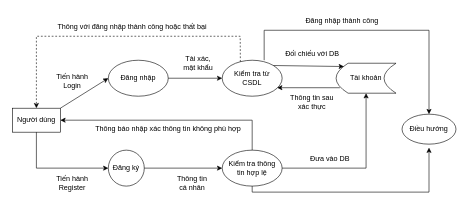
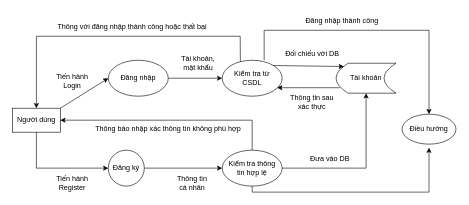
  <mxCell id="0" />
  <mxCell id="1" parent="0" />
  <mxCell id="2" value="Người dùng" style="rounded=0;whiteSpace=wrap;html=1;" vertex="1" parent="1"><mxGeometry x="20" y="180" width="80" height="40" as="geometry" /></mxCell>
  <mxCell id="3" value="Đăng nhập" style="ellipse;whiteSpace=wrap;html=1;" vertex="1" parent="1"><mxGeometry x="180" y="100" width="100" height="60" as="geometry" /></mxCell>
  <mxCell id="4" value="Đăng ký" style="ellipse;whiteSpace=wrap;html=1;" vertex="1" parent="1"><mxGeometry x="180" y="250" width="60" height="60" as="geometry" /></mxCell>
  <mxCell id="5" value="" style="endArrow=classic;html=1;rounded=0;exitX=1;exitY=0;exitDx=0;exitDy=0;entryX=0;entryY=0.5;entryDx=0;entryDy=0;" edge="1" parent="1" source="2" target="3"><mxGeometry width="50" height="50" relative="1" as="geometry"><mxPoint x="130" y="120" as="sourcePoint" /><mxPoint x="180" y="70" as="targetPoint" /></mxGeometry></mxCell>
- <mxCell id="6" value="Tài xác, mật khẩu" style="text;html=1;strokeColor=none;fillColor=none;align=center;verticalAlign=middle;whiteSpace=wrap;rounded=0;" vertex="1" parent="1"><mxGeometry x="300" y="90" width="60" height="30" as="geometry" /></mxCell>
+ <mxCell id="6" value="Tài khoản, mật khẩu" style="text;html=1;strokeColor=none;fillColor=none;align=center;verticalAlign=middle;whiteSpace=wrap;rounded=0;" vertex="1" parent="1"><mxGeometry x="300" y="90" width="60" height="30" as="geometry" /></mxCell>
  <mxCell id="7" value="" style="endArrow=classic;html=1;rounded=0;exitX=0.5;exitY=1;exitDx=0;exitDy=0;entryX=0;entryY=0.5;entryDx=0;entryDy=0;" edge="1" parent="1" source="2" target="4"><mxGeometry width="50" height="50" relative="1" as="geometry"><mxPoint x="160" y="240" as="sourcePoint" /><mxPoint x="210" y="190" as="targetPoint" /><Array as="points"><mxPoint x="60" y="280" /></Array></mxGeometry></mxCell>
  <mxCell id="8" value="Tiến hành Register" style="text;html=1;strokeColor=none;fillColor=none;align=center;verticalAlign=middle;whiteSpace=wrap;rounded=0;" vertex="1" parent="1"><mxGeometry x="90" y="290" width="60" height="30" as="geometry" /></mxCell>
  <mxCell id="9" value="" style="endArrow=classic;html=1;rounded=0;exitX=1;exitY=0.5;exitDx=0;exitDy=0;" edge="1" parent="1" source="3"><mxGeometry width="50" height="50" relative="1" as="geometry"><mxPoint x="380" y="120" as="sourcePoint" /><mxPoint x="370" y="130" as="targetPoint" /></mxGeometry></mxCell>
  <mxCell id="10" value="Kiểm tra từ &lt;br&gt;CSDL" style="ellipse;whiteSpace=wrap;html=1;" vertex="1" parent="1"><mxGeometry x="370" y="100" width="100" height="60" as="geometry" /></mxCell>
  <mxCell id="11" value="Tiến hành Login" style="text;html=1;strokeColor=none;fillColor=none;align=center;verticalAlign=middle;whiteSpace=wrap;rounded=0;" vertex="1" parent="1"><mxGeometry x="90" y="120" width="60" height="30" as="geometry" /></mxCell>
  <mxCell id="12" value="Tài khoản" style="shape=dataStorage;whiteSpace=wrap;html=1;fixedSize=1;" vertex="1" parent="1"><mxGeometry x="560" y="105" width="100" height="50" as="geometry" /></mxCell>
  <mxCell id="13" value="" style="endArrow=classic;html=1;rounded=0;exitX=1;exitY=0;exitDx=0;exitDy=0;entryX=0.13;entryY=0.11;entryDx=0;entryDy=0;entryPerimeter=0;" edge="1" parent="1" source="10" target="12"><mxGeometry width="50" height="50" relative="1" as="geometry"><mxPoint x="510" y="100" as="sourcePoint" /><mxPoint x="560" y="50" as="targetPoint" /></mxGeometry></mxCell>
  <mxCell id="14" value="Đối chiếu với DB" style="text;html=1;strokeColor=none;fillColor=none;align=center;verticalAlign=middle;whiteSpace=wrap;rounded=0;" vertex="1" parent="1"><mxGeometry x="467.5" y="75" width="105" height="30" as="geometry" /></mxCell>
- <mxCell id="15" value="" style="endArrow=classic;html=1;rounded=0;exitX=0.303;exitY=0.042;exitDx=0;exitDy=0;entryX=0.5;entryY=0;entryDx=0;entryDy=0;exitPerimeter=0;dashed=1;" edge="1" parent="1" source="10" target="2"><mxGeometry width="50" height="50" relative="1" as="geometry"><mxPoint x="460" y="40" as="sourcePoint" /><mxPoint x="510" y="-10" as="targetPoint" /><Array as="points"><mxPoint x="400" y="60" /><mxPoint x="60" y="60" /></Array></mxGeometry></mxCell>
+ <mxCell id="15" value="" style="endArrow=classic;html=1;rounded=0;exitX=0.303;exitY=0.042;exitDx=0;exitDy=0;entryX=0.5;entryY=0;entryDx=0;entryDy=0;exitPerimeter=0;" edge="1" parent="1" source="10" target="2"><mxGeometry width="50" height="50" relative="1" as="geometry"><mxPoint x="460" y="40" as="sourcePoint" /><mxPoint x="510" y="-10" as="targetPoint" /><Array as="points"><mxPoint x="400" y="60" /><mxPoint x="60" y="60" /></Array></mxGeometry></mxCell>
  <mxCell id="16" value="Thông với đăng nhập thành công hoặc thất bại" style="text;html=1;strokeColor=none;fillColor=none;align=center;verticalAlign=middle;whiteSpace=wrap;rounded=0;" vertex="1" parent="1"><mxGeometry x="80" y="30" width="280" height="30" as="geometry" /></mxCell>
  <mxCell id="17" value="" style="endArrow=classic;html=1;rounded=0;entryX=0.917;entryY=0.764;entryDx=0;entryDy=0;entryPerimeter=0;exitX=0.063;exitY=0.817;exitDx=0;exitDy=0;exitPerimeter=0;" edge="1" parent="1" source="12" target="10"><mxGeometry width="50" height="50" relative="1" as="geometry"><mxPoint x="380" y="220" as="sourcePoint" /><mxPoint x="430" y="170" as="targetPoint" /></mxGeometry></mxCell>
  <mxCell id="18" value="Thông tin sau xác thực" style="text;html=1;strokeColor=none;fillColor=none;align=center;verticalAlign=middle;whiteSpace=wrap;rounded=0;" vertex="1" parent="1"><mxGeometry x="480" y="150" width="80" height="40" as="geometry" /></mxCell>
  <mxCell id="19" value="" style="endArrow=classic;html=1;rounded=0;entryX=0.5;entryY=0;entryDx=0;entryDy=0;" edge="1" parent="1" target="20"><mxGeometry width="50" height="50" relative="1" as="geometry"><mxPoint x="440" y="100" as="sourcePoint" /><mxPoint x="500" y="20" as="targetPoint" /><Array as="points"><mxPoint x="440" y="50" /><mxPoint x="715" y="50" /></Array></mxGeometry></mxCell>
  <mxCell id="20" value="Điều hướng" style="ellipse;whiteSpace=wrap;html=1;" vertex="1" parent="1"><mxGeometry x="670" y="190" width="90" height="50" as="geometry" /></mxCell>
  <mxCell id="21" value="Đăng nhập thành công" style="text;html=1;strokeColor=none;fillColor=none;align=center;verticalAlign=middle;whiteSpace=wrap;rounded=0;" vertex="1" parent="1"><mxGeometry x="470" y="20" width="200" height="30" as="geometry" /></mxCell>
  <mxCell id="22" value="Kiểm tra thông&lt;br&gt;tin hợp lệ" style="ellipse;whiteSpace=wrap;html=1;" vertex="1" parent="1"><mxGeometry x="370" y="250" width="100" height="60" as="geometry" /></mxCell>
  <mxCell id="23" value="" style="endArrow=classic;html=1;rounded=0;exitX=1;exitY=0.5;exitDx=0;exitDy=0;entryX=0;entryY=0.5;entryDx=0;entryDy=0;" edge="1" parent="1" source="4" target="22"><mxGeometry width="50" height="50" relative="1" as="geometry"><mxPoint x="350" y="250" as="sourcePoint" /><mxPoint x="400" y="200" as="targetPoint" /></mxGeometry></mxCell>
  <mxCell id="24" value="Thông tin cá nhân" style="text;html=1;strokeColor=none;fillColor=none;align=center;verticalAlign=middle;whiteSpace=wrap;rounded=0;" vertex="1" parent="1"><mxGeometry x="290" y="290" width="60" height="30" as="geometry" /></mxCell>
  <mxCell id="25" value="" style="endArrow=classic;html=1;rounded=0;exitX=1;exitY=0.5;exitDx=0;exitDy=0;entryX=0.5;entryY=1;entryDx=0;entryDy=0;" edge="1" parent="1" source="22" target="12"><mxGeometry width="50" height="50" relative="1" as="geometry"><mxPoint x="570" y="250" as="sourcePoint" /><mxPoint x="620" y="200" as="targetPoint" /><Array as="points"><mxPoint x="610" y="280" /></Array></mxGeometry></mxCell>
  <mxCell id="26" value="Đưa vào DB" style="text;html=1;strokeColor=none;fillColor=none;align=center;verticalAlign=middle;whiteSpace=wrap;rounded=0;" vertex="1" parent="1"><mxGeometry x="500" y="250" width="100" height="30" as="geometry" /></mxCell>
  <mxCell id="27" value="" style="endArrow=classic;html=1;rounded=0;exitX=0.5;exitY=1;exitDx=0;exitDy=0;entryX=0.5;entryY=1.117;entryDx=0;entryDy=0;entryPerimeter=0;" edge="1" parent="1" source="22" target="20"><mxGeometry width="50" height="50" relative="1" as="geometry"><mxPoint x="500" y="370" as="sourcePoint" /><mxPoint x="550" y="320" as="targetPoint" /><Array as="points"><mxPoint x="420" y="320" /><mxPoint x="715" y="320" /></Array></mxGeometry></mxCell>
  <mxCell id="28" value="" style="endArrow=classic;html=1;rounded=0;exitX=0.5;exitY=0;exitDx=0;exitDy=0;entryX=1;entryY=0.5;entryDx=0;entryDy=0;" edge="1" parent="1" source="22" target="2"><mxGeometry width="50" height="50" relative="1" as="geometry"><mxPoint x="260" y="230" as="sourcePoint" /><mxPoint x="310" y="180" as="targetPoint" /><Array as="points"><mxPoint x="420" y="200" /></Array></mxGeometry></mxCell>
  <mxCell id="29" value="Thông báo nhập xác thông tin không phù hợp" style="text;html=1;strokeColor=none;fillColor=none;align=center;verticalAlign=middle;whiteSpace=wrap;rounded=0;" vertex="1" parent="1"><mxGeometry x="140" y="200" width="280" height="30" as="geometry" /></mxCell>
